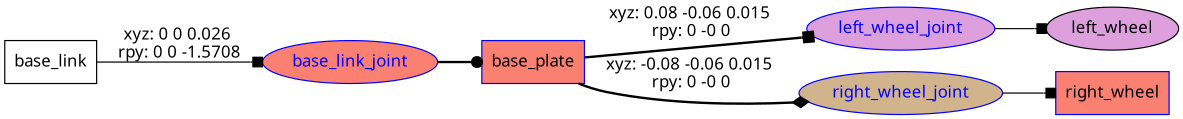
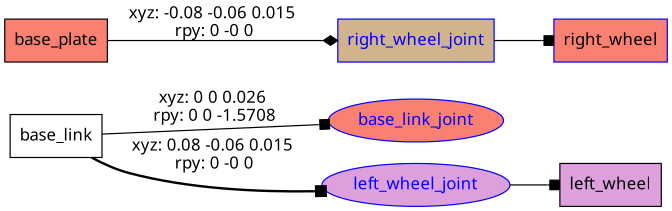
  digraph {
    fontname="Noto Sans"
    rankdir=LR
    node [fillcolor=salmon fontname="Noto Sans" shape=box style=filled color=blue]
    edge [arrowhead=box fontname="Noto Sans" style=solid]
    n1 [fillcolor=white label=base_link color=""]
    base_link_joint [fontcolor=blue shape=ellipse]
-   n3 [label=base_plate]
+   n3 [label=base_plate color=""]
    left_wheel_joint [fillcolor=plum fontcolor=blue shape=ellipse]
-   right_wheel_joint [fillcolor=tan fontcolor=blue shape=ellipse]
-   n6 [fillcolor=plum label=left_wheel shape=ellipse color=""]
+   right_wheel_joint [fillcolor=tan fontcolor=blue]
+   n6 [fillcolor=plum label=left_wheel color=""]
    n7 [label=right_wheel]
    n1 -> base_link_joint [label="xyz: 0 0 0.026 \nrpy: 0 0 -1.5708"]
-   base_link_joint -> n3 [arrowhead=dot style=bold]
-   n3 -> left_wheel_joint [label="xyz: 0.08 -0.06 0.015 \nrpy: 0 -0 0" style=bold]
-   n3 -> right_wheel_joint [arrowhead=diamond label="xyz: -0.08 -0.06 0.015 \nrpy: 0 -0 0" style=bold]
+   n1 -> left_wheel_joint [label="xyz: 0.08 -0.06 0.015 \nrpy: 0 -0 0" style=bold]
+   n3 -> right_wheel_joint [arrowhead=diamond label="xyz: -0.08 -0.06 0.015 \nrpy: 0 -0 0"]
    left_wheel_joint -> n6
    right_wheel_joint -> n7
  }
